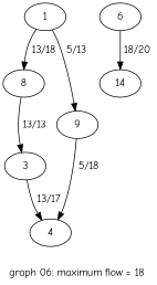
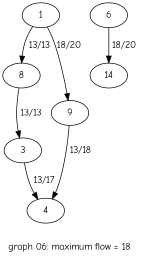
  digraph {
    fontname="Comic Neue"
    label="graph 06: maximum flow = 18 "
    rankdir=TB
    node [fontname="Comic Neue"]
    edge [fontname="Comic Neue"]
    3
    4
    n3 [label=14]
    6
    8
    9
    1
    3 -> 4 [label=" 13/17 "]
    6 -> n3 [label=" 18/20 "]
    8 -> 3 [label=" 13/13 "]
-   9 -> 4 [label=" 5/18 "]
-   1 -> 8 [label=" 13/18 "]
-   1 -> 9 [label=" 5/13 "]
+   9 -> 4 [label=" 13/18 "]
+   1 -> 8 [label=" 13/13 "]
+   1 -> 9 [label=" 18/20 "]
  }
